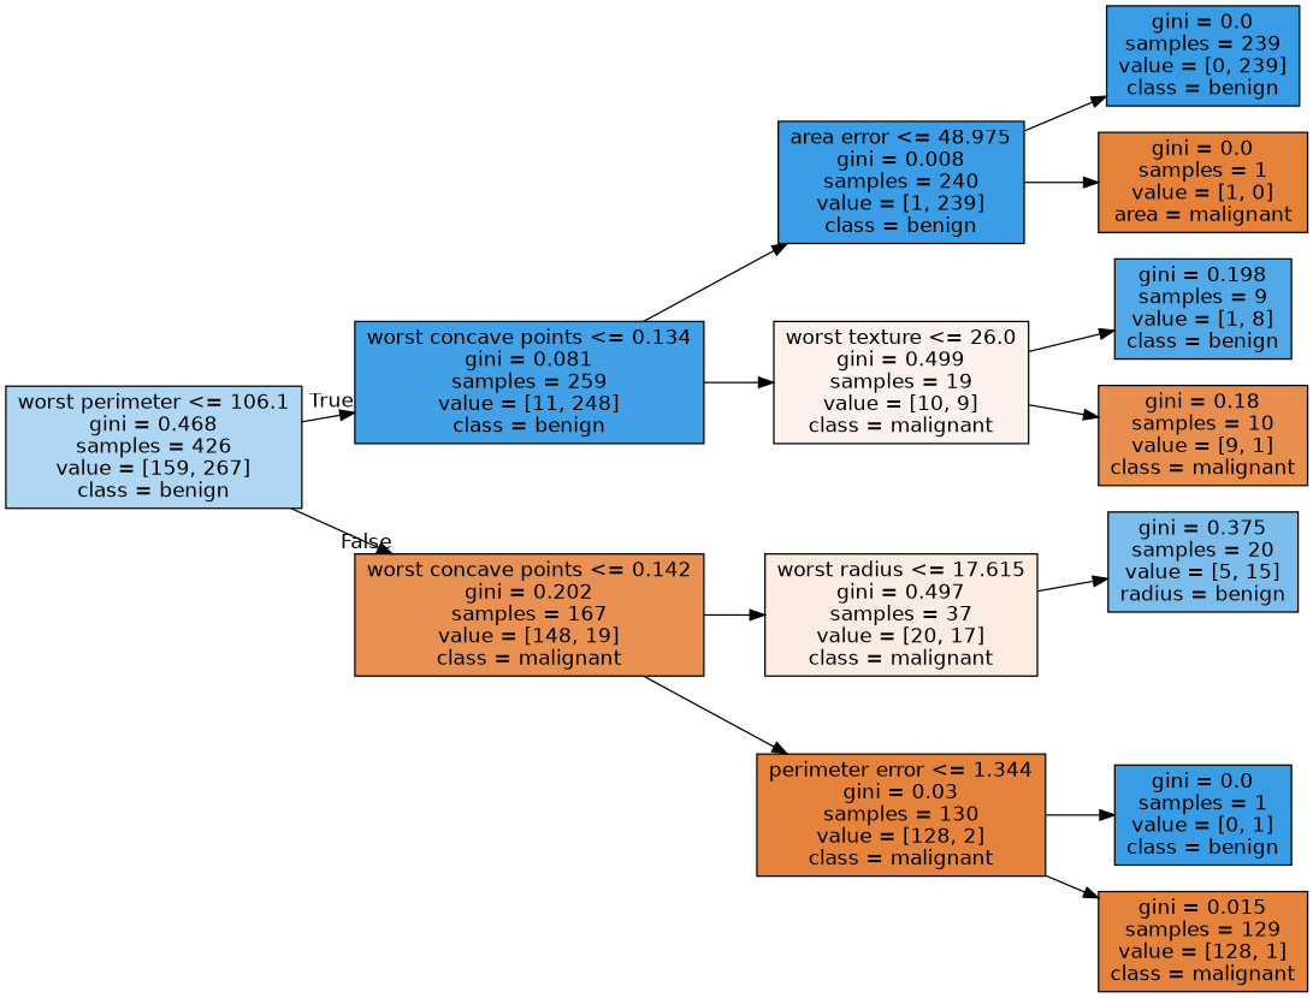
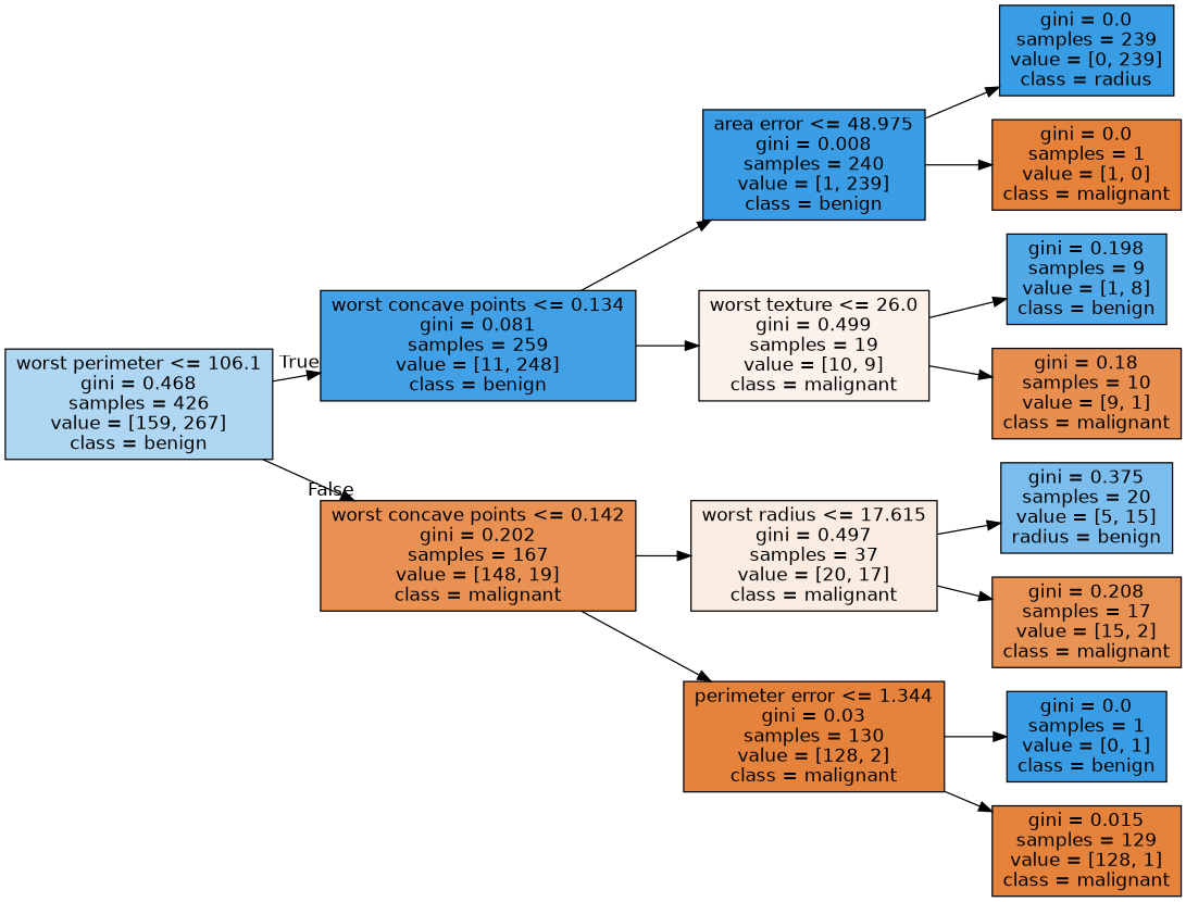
  digraph {
    rankdir=LR
    node [color=black fillcolor="#399de5" fontname=helvetica shape=box style=filled]
    edge [fontname=helvetica]
    n1 [fillcolor="#afd7f4" label="worst perimeter <= 106.1\ngini = 0.468\nsamples = 426\nvalue = [159, 267]\nclass = benign"]
    n2 [fillcolor="#42a1e6" label="worst concave points <= 0.134\ngini = 0.081\nsamples = 259\nvalue = [11, 248]\nclass = benign"]
    n3 [fillcolor="#e89152" label="worst concave points <= 0.142\ngini = 0.202\nsamples = 167\nvalue = [148, 19]\nclass = malignant"]
    n4 [fillcolor="#3a9de5" label="area error <= 48.975\ngini = 0.008\nsamples = 240\nvalue = [1, 239]\nclass = benign"]
    n5 [fillcolor="#fcf2eb" label="worst texture <= 26.0\ngini = 0.499\nsamples = 19\nvalue = [10, 9]\nclass = malignant"]
    n6 [fillcolor="#fbece1" label="worst radius <= 17.615\ngini = 0.497\nsamples = 37\nvalue = [20, 17]\nclass = malignant"]
    n7 [fillcolor="#e5833c" label="perimeter error <= 1.344\ngini = 0.03\nsamples = 130\nvalue = [128, 2]\nclass = malignant"]
-   n8 [label="gini = 0.0\nsamples = 239\nvalue = [0, 239]\nclass = benign"]
-   n9 [fillcolor="#e58139" label="gini = 0.0\nsamples = 1\nvalue = [1, 0]\narea = malignant"]
+   n8 [label="gini = 0.0\nsamples = 239\nvalue = [0, 239]\nclass = radius"]
+   n9 [fillcolor="#e58139" label="gini = 0.0\nsamples = 1\nvalue = [1, 0]\nclass = malignant"]
    n10 [fillcolor="#52a9e8" label="gini = 0.198\nsamples = 9\nvalue = [1, 8]\nclass = benign"]
    n11 [fillcolor="#e88f4f" label="gini = 0.18\nsamples = 10\nvalue = [9, 1]\nclass = malignant"]
    n12 [fillcolor="#7bbeee" label="gini = 0.375\nsamples = 20\nvalue = [5, 15]\nradius = benign"]
+   n13 [fillcolor="#e89253" label="gini = 0.208\nsamples = 17\nvalue = [15, 2]\nclass = malignant"]
    n14 [label="gini = 0.0\nsamples = 1\nvalue = [0, 1]\nclass = benign"]
    n15 [fillcolor="#e5823b" label="gini = 0.015\nsamples = 129\nvalue = [128, 1]\nclass = malignant"]
    n1 -> n2 [headlabel=True labelangle=45 labeldistance=2.5]
    n1 -> n3 [headlabel=False labelangle=-45 labeldistance=2.5]
    n2 -> n4
    n2 -> n5
    n3 -> n6
    n3 -> n7
    n4 -> n8
    n4 -> n9
    n5 -> n10
    n5 -> n11
    n6 -> n12
+   n6 -> n13
    n7 -> n14
    n7 -> n15
  }
